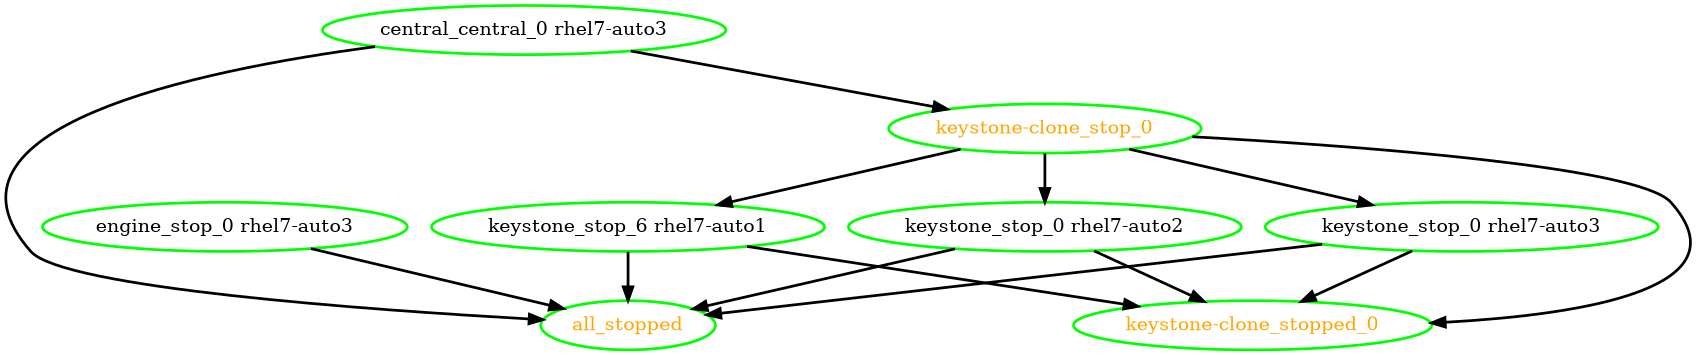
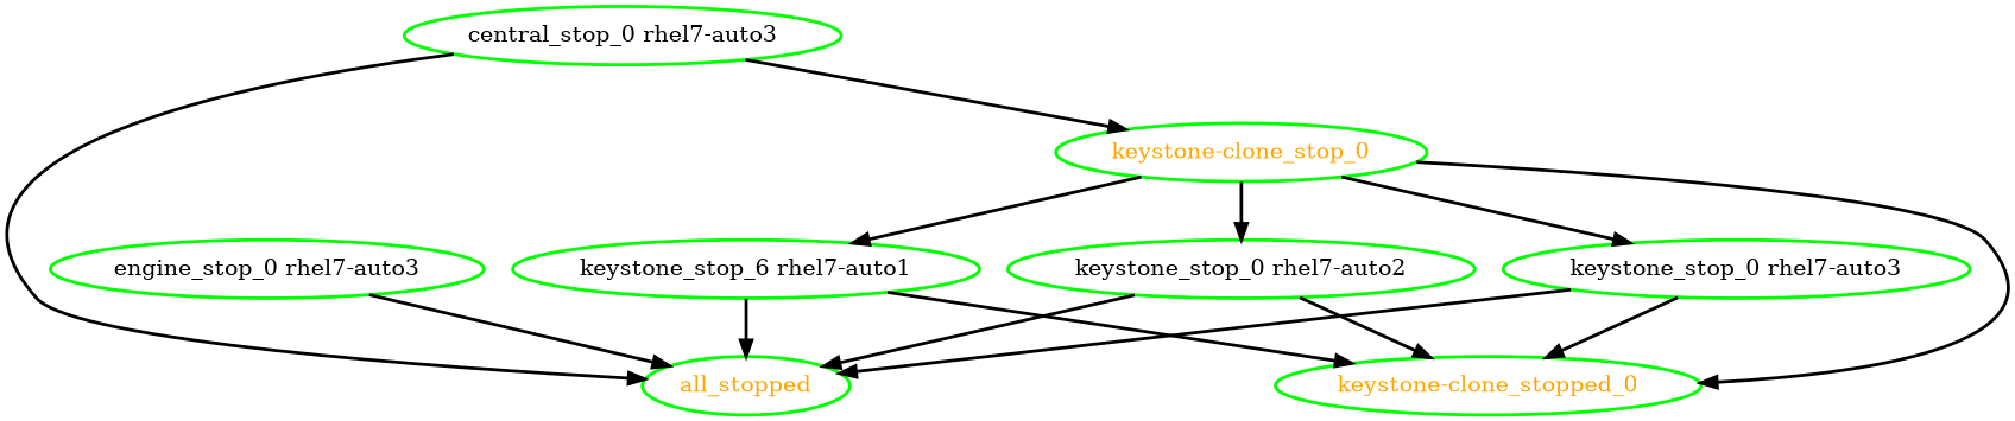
  digraph {
    node [color=green fontcolor=black style=bold]
    edge [style=bold]
    all_stopped [fontcolor=orange]
-   "central_stop_0 rhel7-auto3" [label="central_central_0 rhel7-auto3"]
+   "central_stop_0 rhel7-auto3"
    "keystone-clone_stop_0" [fontcolor=orange]
    "keystone-clone_stopped_0" [fontcolor=orange]
    n5 [label="keystone_stop_6 rhel7-auto1"]
    "keystone_stop_0 rhel7-auto2"
    "keystone_stop_0 rhel7-auto3"
    "engine_stop_0 rhel7-auto3"
    "central_stop_0 rhel7-auto3" -> all_stopped
    "central_stop_0 rhel7-auto3" -> "keystone-clone_stop_0"
    "keystone-clone_stop_0" -> "keystone-clone_stopped_0"
    "keystone-clone_stop_0" -> n5
    "keystone-clone_stop_0" -> "keystone_stop_0 rhel7-auto2"
    "keystone-clone_stop_0" -> "keystone_stop_0 rhel7-auto3"
    n5 -> all_stopped
    n5 -> "keystone-clone_stopped_0"
    "keystone_stop_0 rhel7-auto2" -> all_stopped
    "keystone_stop_0 rhel7-auto2" -> "keystone-clone_stopped_0"
    "keystone_stop_0 rhel7-auto3" -> all_stopped
    "keystone_stop_0 rhel7-auto3" -> "keystone-clone_stopped_0"
    "engine_stop_0 rhel7-auto3" -> all_stopped
  }
